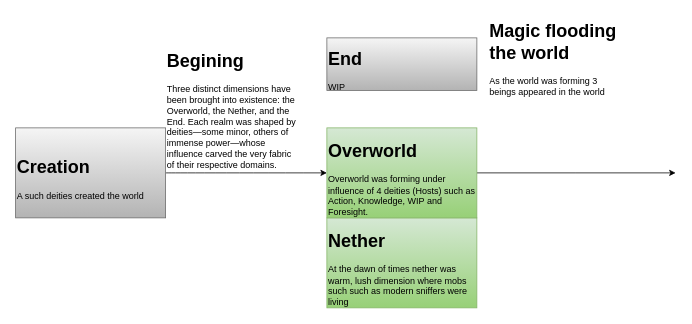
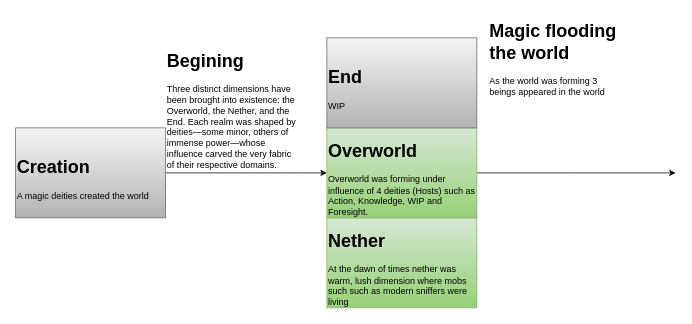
  <mxCell id="0" />
  <mxCell id="1" parent="0" />
  <mxCell id="2" style="edgeStyle=orthogonalEdgeStyle;curved=1;rounded=0;orthogonalLoop=1;jettySize=auto;html=1;exitX=1;exitY=0.5;exitDx=0;exitDy=0;entryX=0;entryY=0.5;entryDx=0;entryDy=0;" edge="1" parent="1" source="9" target="6"><mxGeometry relative="1" as="geometry"><mxPoint x="170" y="230" as="sourcePoint" /><mxPoint x="290" y="230" as="targetPoint" /></mxGeometry></mxCell>
  <mxCell id="3" value="&lt;h1 style=&quot;margin-top: 0px;&quot;&gt;Begining&lt;/h1&gt;&lt;p&gt;Three distinct dimensions have been brought into existence: the Overworld, the Nether, and the End. Each realm was shaped by deities—some minor, others of immense power—whose influence carved the very fabric of their respective domains.&lt;/p&gt;" style="text;html=1;whiteSpace=wrap;overflow=hidden;rounded=0;" vertex="1" parent="1"><mxGeometry x="220" y="60" width="180" height="170" as="geometry" /></mxCell>
  <mxCell id="4" value="&lt;h1&gt;&lt;b&gt;Nether&lt;/b&gt;&lt;/h1&gt;&lt;div&gt;At the dawn of times nether was warm, lush dimension where mobs such such as modern sniffers were living&amp;nbsp;&lt;/div&gt;" style="rounded=0;whiteSpace=wrap;html=1;fillColor=#d5e8d4;gradientColor=#97d077;strokeColor=#82b366;align=left;" vertex="1" parent="1"><mxGeometry x="435" y="290" width="200" height="120" as="geometry" /></mxCell>
  <mxCell id="5" value="" style="edgeStyle=orthogonalEdgeStyle;curved=1;rounded=0;orthogonalLoop=1;jettySize=auto;html=1;" edge="1" parent="1" source="6"><mxGeometry relative="1" as="geometry"><mxPoint x="900" y="230" as="targetPoint" /></mxGeometry></mxCell>
  <mxCell id="6" value="&lt;h1&gt;&lt;b&gt;Overworld&lt;/b&gt;&lt;/h1&gt;&lt;div&gt;Overworld was forming under influence of 4 deities (Hosts) such as Action, Knowledge, WIP and Foresight.&amp;nbsp;&lt;/div&gt;" style="rounded=0;whiteSpace=wrap;html=1;fillColor=#d5e8d4;gradientColor=#97d077;strokeColor=#82b366;align=left;" vertex="1" parent="1"><mxGeometry x="435" y="170" width="200" height="120" as="geometry" /></mxCell>
- <mxCell id="7" value="&lt;h1&gt;&lt;b&gt;End&lt;/b&gt;&lt;/h1&gt;&lt;div&gt;WIP&lt;/div&gt;" style="rounded=0;whiteSpace=wrap;html=1;fillColor=#f5f5f5;gradientColor=#b3b3b3;strokeColor=#666666;align=left;" vertex="1" parent="1"><mxGeometry x="435" y="50" width="200" height="70" as="geometry" /></mxCell>
+ <mxCell id="7" value="&lt;h1&gt;&lt;b&gt;End&lt;/b&gt;&lt;/h1&gt;&lt;div&gt;WIP&lt;/div&gt;" style="rounded=0;whiteSpace=wrap;html=1;fillColor=#f5f5f5;gradientColor=#b3b3b3;strokeColor=#666666;align=left;" vertex="1" parent="1"><mxGeometry x="435" y="50" width="200" height="120" as="geometry" /></mxCell>
  <mxCell id="8" value="&lt;h1 style=&quot;margin-top: 0px;&quot;&gt;Magic flooding the world&lt;/h1&gt;&lt;p&gt;As the world was forming 3 beings appeared in the world&amp;nbsp;&lt;/p&gt;" style="text;html=1;whiteSpace=wrap;overflow=hidden;rounded=0;" vertex="1" parent="1"><mxGeometry x="650" y="20" width="180" height="210" as="geometry" /></mxCell>
- <mxCell id="9" value="&lt;h1&gt;Creation&lt;/h1&gt;&lt;div&gt;A such deities created the world&lt;/div&gt;" style="rounded=0;whiteSpace=wrap;html=1;fillColor=#f5f5f5;gradientColor=#b3b3b3;strokeColor=#666666;align=left;" vertex="1" parent="1"><mxGeometry y="170" width="200" height="120" as="geometry" x="20" /></mxCell>
+ <mxCell id="9" value="&lt;h1&gt;Creation&lt;/h1&gt;&lt;div&gt;A magic deities created the world&lt;/div&gt;" style="rounded=0;whiteSpace=wrap;html=1;fillColor=#f5f5f5;gradientColor=#b3b3b3;strokeColor=#666666;align=left;" vertex="1" parent="1"><mxGeometry y="170" width="200" height="120" as="geometry" x="20" /></mxCell>
